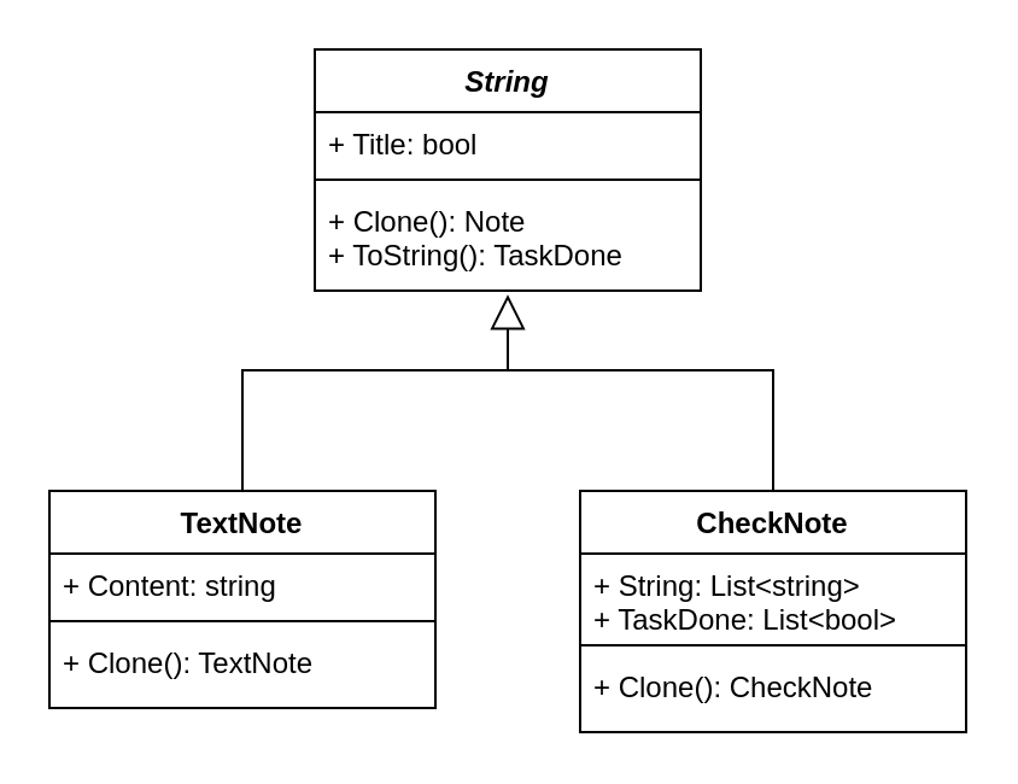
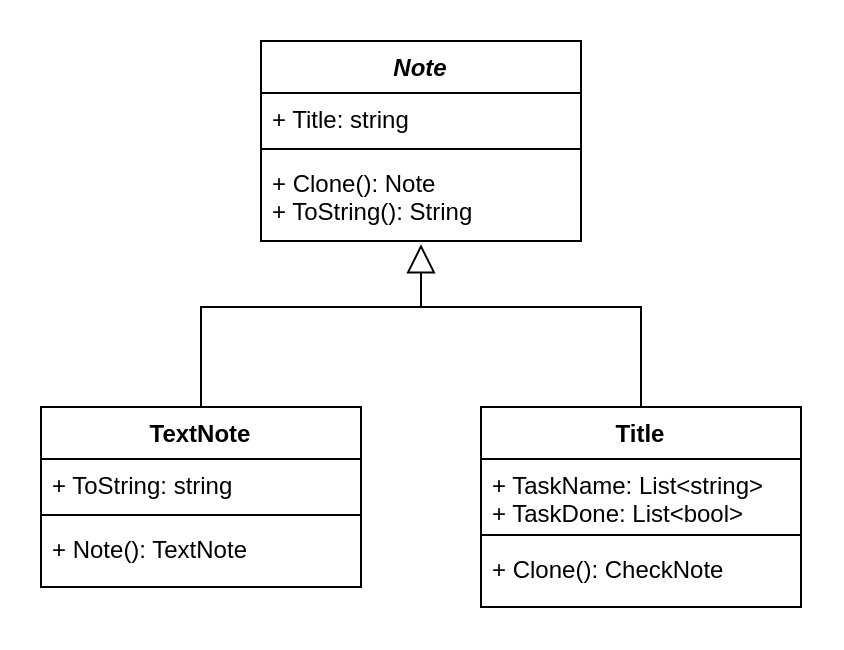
  <mxCell id="0" />
  <mxCell id="1" parent="0" />
- <mxCell id="2" value="&lt;i&gt;String&lt;/i&gt;" style="swimlane;fontStyle=1;align=center;verticalAlign=top;childLayout=stackLayout;horizontal=1;startSize=26;horizontalStack=0;resizeParent=1;resizeParentMax=0;resizeLast=0;collapsible=1;marginBottom=0;whiteSpace=wrap;html=1;" parent="1" vertex="1"><mxGeometry x="130" y="20" width="160" height="100" as="geometry" /></mxCell>
- <mxCell id="3" value="+ Title: bool" style="text;strokeColor=none;fillColor=none;align=left;verticalAlign=top;spacingLeft=4;spacingRight=4;overflow=hidden;rotatable=0;points=[[0,0.5],[1,0.5]];portConstraint=eastwest;whiteSpace=wrap;html=1;" parent="2" vertex="1"><mxGeometry y="26" width="160" height="24" as="geometry" /></mxCell>
+ <mxCell id="2" value="&lt;i&gt;Note&lt;/i&gt;" style="swimlane;fontStyle=1;align=center;verticalAlign=top;childLayout=stackLayout;horizontal=1;startSize=26;horizontalStack=0;resizeParent=1;resizeParentMax=0;resizeLast=0;collapsible=1;marginBottom=0;whiteSpace=wrap;html=1;" parent="1" vertex="1"><mxGeometry x="130" y="20" width="160" height="100" as="geometry" /></mxCell>
+ <mxCell id="3" value="+ Title: string" style="text;strokeColor=none;fillColor=none;align=left;verticalAlign=top;spacingLeft=4;spacingRight=4;overflow=hidden;rotatable=0;points=[[0,0.5],[1,0.5]];portConstraint=eastwest;whiteSpace=wrap;html=1;" parent="2" vertex="1"><mxGeometry y="26" width="160" height="24" as="geometry" /></mxCell>
  <mxCell id="4" value="" style="line;strokeWidth=1;fillColor=none;align=left;verticalAlign=middle;spacingTop=-1;spacingLeft=3;spacingRight=3;rotatable=0;labelPosition=right;points=[];portConstraint=eastwest;strokeColor=inherit;" parent="2" vertex="1"><mxGeometry y="50" width="160" height="8" as="geometry" /></mxCell>
- <mxCell id="5" value="+ Clone(): Note&lt;div&gt;+ ToString(): TaskDone&lt;/div&gt;" style="text;strokeColor=none;fillColor=none;align=left;verticalAlign=top;spacingLeft=4;spacingRight=4;overflow=hidden;rotatable=0;points=[[0,0.5],[1,0.5]];portConstraint=eastwest;whiteSpace=wrap;html=1;" parent="2" vertex="1"><mxGeometry y="58" width="160" height="42" as="geometry" /></mxCell>
+ <mxCell id="5" value="+ Clone(): Note&lt;div&gt;+ ToString(): String&lt;/div&gt;" style="text;strokeColor=none;fillColor=none;align=left;verticalAlign=top;spacingLeft=4;spacingRight=4;overflow=hidden;rotatable=0;points=[[0,0.5],[1,0.5]];portConstraint=eastwest;whiteSpace=wrap;html=1;" parent="2" vertex="1"><mxGeometry y="58" width="160" height="42" as="geometry" /></mxCell>
  <mxCell id="6" value="" style="endArrow=block;endFill=0;endSize=12;html=1;rounded=0;entryX=0.5;entryY=1.038;entryDx=0;entryDy=0;entryPerimeter=0;exitX=0.5;exitY=0;exitDx=0;exitDy=0;edgeStyle=orthogonalEdgeStyle;" parent="1" source="7" target="5" edge="1"><mxGeometry width="160" relative="1" as="geometry"><mxPoint x="190" y="83" as="sourcePoint" /><mxPoint x="350" y="83" as="targetPoint" /><Array as="points"><mxPoint x="100" y="153" /><mxPoint x="210" y="153" /></Array></mxGeometry></mxCell>
  <mxCell id="7" value="TextNote" style="swimlane;fontStyle=1;align=center;verticalAlign=top;childLayout=stackLayout;horizontal=1;startSize=26;horizontalStack=0;resizeParent=1;resizeParentMax=0;resizeLast=0;collapsible=1;marginBottom=0;whiteSpace=wrap;html=1;" parent="1" vertex="1"><mxGeometry x="20" y="203" width="160" height="90" as="geometry" /></mxCell>
- <mxCell id="8" value="+ Content: string" style="text;strokeColor=none;fillColor=none;align=left;verticalAlign=top;spacingLeft=4;spacingRight=4;overflow=hidden;rotatable=0;points=[[0,0.5],[1,0.5]];portConstraint=eastwest;whiteSpace=wrap;html=1;" parent="7" vertex="1"><mxGeometry y="26" width="160" height="24" as="geometry" /></mxCell>
+ <mxCell id="8" value="+ ToString: string" style="text;strokeColor=none;fillColor=none;align=left;verticalAlign=top;spacingLeft=4;spacingRight=4;overflow=hidden;rotatable=0;points=[[0,0.5],[1,0.5]];portConstraint=eastwest;whiteSpace=wrap;html=1;" parent="7" vertex="1"><mxGeometry y="26" width="160" height="24" as="geometry" /></mxCell>
  <mxCell id="9" value="" style="line;strokeWidth=1;fillColor=none;align=left;verticalAlign=middle;spacingTop=-1;spacingLeft=3;spacingRight=3;rotatable=0;labelPosition=right;points=[];portConstraint=eastwest;strokeColor=inherit;" parent="7" vertex="1"><mxGeometry y="50" width="160" height="8" as="geometry" /></mxCell>
- <mxCell id="10" value="+ Clone(): TextNote" style="text;strokeColor=none;fillColor=none;align=left;verticalAlign=top;spacingLeft=4;spacingRight=4;overflow=hidden;rotatable=0;points=[[0,0.5],[1,0.5]];portConstraint=eastwest;whiteSpace=wrap;html=1;" parent="7" vertex="1"><mxGeometry y="58" width="160" height="32" as="geometry" /></mxCell>
+ <mxCell id="10" value="+ Note(): TextNote" style="text;strokeColor=none;fillColor=none;align=left;verticalAlign=top;spacingLeft=4;spacingRight=4;overflow=hidden;rotatable=0;points=[[0,0.5],[1,0.5]];portConstraint=eastwest;whiteSpace=wrap;html=1;" parent="7" vertex="1"><mxGeometry y="58" width="160" height="32" as="geometry" /></mxCell>
  <mxCell id="11" style="edgeStyle=orthogonalEdgeStyle;rounded=0;orthogonalLoop=1;jettySize=auto;html=1;exitX=0.5;exitY=0;exitDx=0;exitDy=0;endArrow=none;endFill=0;startFill=0;" parent="1" source="12" edge="1"><mxGeometry relative="1" as="geometry"><mxPoint x="210" y="153" as="targetPoint" /><Array as="points"><mxPoint x="320" y="153" /></Array></mxGeometry></mxCell>
- <mxCell id="12" value="CheckNote" style="swimlane;fontStyle=1;align=center;verticalAlign=top;childLayout=stackLayout;horizontal=1;startSize=26;horizontalStack=0;resizeParent=1;resizeParentMax=0;resizeLast=0;collapsible=1;marginBottom=0;whiteSpace=wrap;html=1;" parent="1" vertex="1"><mxGeometry x="240" y="203" width="160" height="100" as="geometry" /></mxCell>
- <mxCell id="13" value="+ String: List&amp;lt;string&amp;gt;&lt;div&gt;+ TaskDone: List&amp;lt;bool&amp;gt;&lt;/div&gt;" style="text;strokeColor=none;fillColor=none;align=left;verticalAlign=top;spacingLeft=4;spacingRight=4;overflow=hidden;rotatable=0;points=[[0,0.5],[1,0.5]];portConstraint=eastwest;whiteSpace=wrap;html=1;" parent="12" vertex="1"><mxGeometry y="26" width="160" height="34" as="geometry" /></mxCell>
+ <mxCell id="12" value="Title" style="swimlane;fontStyle=1;align=center;verticalAlign=top;childLayout=stackLayout;horizontal=1;startSize=26;horizontalStack=0;resizeParent=1;resizeParentMax=0;resizeLast=0;collapsible=1;marginBottom=0;whiteSpace=wrap;html=1;" parent="1" vertex="1"><mxGeometry x="240" y="203" width="160" height="100" as="geometry" /></mxCell>
+ <mxCell id="13" value="+ TaskName: List&amp;lt;string&amp;gt;&lt;div&gt;+ TaskDone: List&amp;lt;bool&amp;gt;&lt;/div&gt;" style="text;strokeColor=none;fillColor=none;align=left;verticalAlign=top;spacingLeft=4;spacingRight=4;overflow=hidden;rotatable=0;points=[[0,0.5],[1,0.5]];portConstraint=eastwest;whiteSpace=wrap;html=1;" parent="12" vertex="1"><mxGeometry y="26" width="160" height="34" as="geometry" /></mxCell>
  <mxCell id="14" value="" style="line;strokeWidth=1;fillColor=none;align=left;verticalAlign=middle;spacingTop=-1;spacingLeft=3;spacingRight=3;rotatable=0;labelPosition=right;points=[];portConstraint=eastwest;strokeColor=inherit;" parent="12" vertex="1"><mxGeometry y="60" width="160" height="8" as="geometry" /></mxCell>
  <mxCell id="15" value="+ Clone(): CheckNote&lt;div&gt;&lt;br&gt;&lt;/div&gt;" style="text;strokeColor=none;fillColor=none;align=left;verticalAlign=top;spacingLeft=4;spacingRight=4;overflow=hidden;rotatable=0;points=[[0,0.5],[1,0.5]];portConstraint=eastwest;whiteSpace=wrap;html=1;" parent="12" vertex="1"><mxGeometry y="68" width="160" height="32" as="geometry" /></mxCell>
